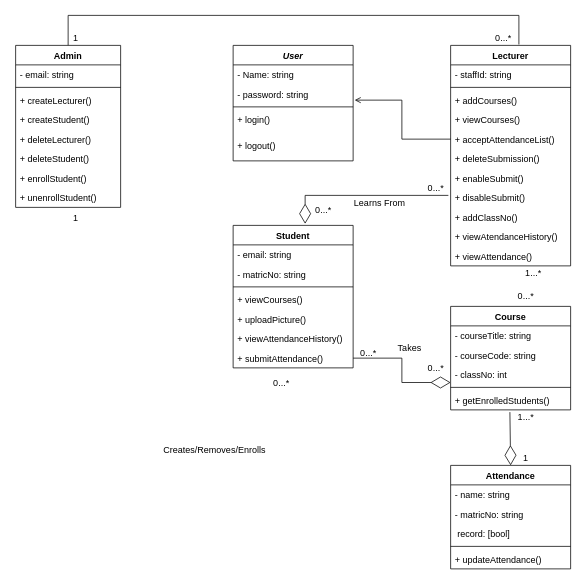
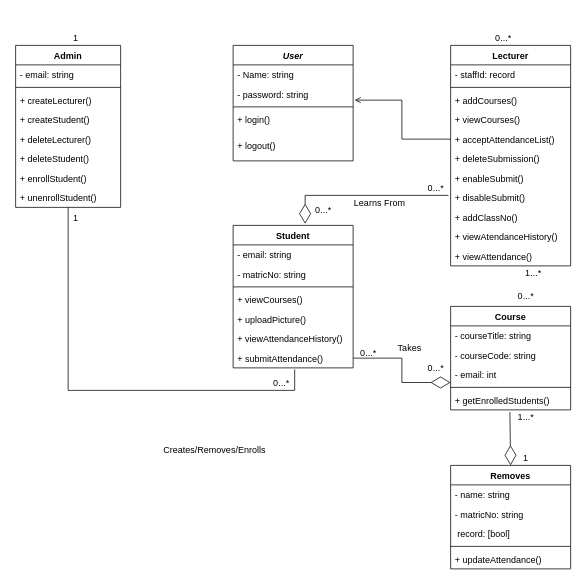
  <mxCell id="0" />
  <mxCell id="1" parent="0" />
  <mxCell id="2" value="User" style="swimlane;fontStyle=3;align=center;verticalAlign=top;childLayout=stackLayout;horizontal=1;startSize=26;horizontalStack=0;resizeParent=1;resizeLast=0;collapsible=1;marginBottom=0;rounded=0;shadow=0;strokeWidth=1;" parent="1" vertex="1"><mxGeometry x="310" y="60" width="160" height="154" as="geometry"><mxRectangle x="230" y="140" width="160" height="26" as="alternateBounds" /></mxGeometry></mxCell>
  <mxCell id="3" value="- Name: string" style="text;align=left;verticalAlign=top;spacingLeft=4;spacingRight=4;overflow=hidden;rotatable=0;points=[[0,0.5],[1,0.5]];portConstraint=eastwest;" parent="2" vertex="1"><mxGeometry y="26" width="160" height="26" as="geometry" /></mxCell>
  <mxCell id="4" value="- password: string" style="text;align=left;verticalAlign=top;spacingLeft=4;spacingRight=4;overflow=hidden;rotatable=0;points=[[0,0.5],[1,0.5]];portConstraint=eastwest;rounded=0;shadow=0;html=0;" parent="2" vertex="1"><mxGeometry y="52" width="160" height="26" as="geometry" /></mxCell>
  <mxCell id="5" value="" style="line;html=1;strokeWidth=1;align=left;verticalAlign=middle;spacingTop=-1;spacingLeft=3;spacingRight=3;rotatable=0;labelPosition=right;points=[];portConstraint=eastwest;" parent="2" vertex="1"><mxGeometry y="78" width="160" height="8" as="geometry" /></mxCell>
  <mxCell id="6" value="+ login()" style="text;align=left;verticalAlign=top;spacingLeft=4;spacingRight=4;overflow=hidden;rotatable=0;points=[[0,0.5],[1,0.5]];portConstraint=eastwest;" parent="2" vertex="1"><mxGeometry y="86" width="160" height="34" as="geometry" /></mxCell>
  <mxCell id="7" value="+ logout()" style="text;align=left;verticalAlign=top;spacingLeft=4;spacingRight=4;overflow=hidden;rotatable=0;points=[[0,0.5],[1,0.5]];portConstraint=eastwest;" parent="2" vertex="1"><mxGeometry y="120" width="160" height="34" as="geometry" /></mxCell>
- <mxCell id="8" style="edgeStyle=elbowEdgeStyle;rounded=0;orthogonalLoop=1;jettySize=auto;html=1;entryX=0.569;entryY=-0.004;entryDx=0;entryDy=0;entryPerimeter=0;endArrow=none;endFill=0;elbow=vertical;" parent="1" source="9" target="27" edge="1"><mxGeometry relative="1" as="geometry"><Array as="points"><mxPoint x="390" y="20" /></Array></mxGeometry></mxCell>
  <mxCell id="9" value="Admin" style="swimlane;fontStyle=1;align=center;verticalAlign=top;childLayout=stackLayout;horizontal=1;startSize=26;horizontalStack=0;resizeParent=1;resizeLast=0;collapsible=1;marginBottom=0;rounded=0;shadow=0;strokeWidth=1;" parent="1" vertex="1"><mxGeometry x="20" y="60" width="140" height="216" as="geometry"><mxRectangle x="130" y="380" width="160" height="26" as="alternateBounds" /></mxGeometry></mxCell>
  <mxCell id="10" value="- email: string" style="text;align=left;verticalAlign=top;spacingLeft=4;spacingRight=4;overflow=hidden;rotatable=0;points=[[0,0.5],[1,0.5]];portConstraint=eastwest;" parent="9" vertex="1"><mxGeometry y="26" width="140" height="26" as="geometry" /></mxCell>
  <mxCell id="11" value="" style="line;html=1;strokeWidth=1;align=left;verticalAlign=middle;spacingTop=-1;spacingLeft=3;spacingRight=3;rotatable=0;labelPosition=right;points=[];portConstraint=eastwest;" parent="9" vertex="1"><mxGeometry y="52" width="140" height="8" as="geometry" /></mxCell>
  <mxCell id="12" value="+ createLecturer()" style="text;align=left;verticalAlign=top;spacingLeft=4;spacingRight=4;overflow=hidden;rotatable=0;points=[[0,0.5],[1,0.5]];portConstraint=eastwest;" parent="9" vertex="1"><mxGeometry y="60" width="140" height="26" as="geometry" /></mxCell>
  <mxCell id="13" value="+ createStudent()" style="text;align=left;verticalAlign=top;spacingLeft=4;spacingRight=4;overflow=hidden;rotatable=0;points=[[0,0.5],[1,0.5]];portConstraint=eastwest;" parent="9" vertex="1"><mxGeometry y="86" width="140" height="26" as="geometry" /></mxCell>
  <mxCell id="14" value="+ deleteLecturer()" style="text;align=left;verticalAlign=top;spacingLeft=4;spacingRight=4;overflow=hidden;rotatable=0;points=[[0,0.5],[1,0.5]];portConstraint=eastwest;" parent="9" vertex="1"><mxGeometry y="112" width="140" height="26" as="geometry" /></mxCell>
  <mxCell id="15" value="+ deleteStudent()" style="text;align=left;verticalAlign=top;spacingLeft=4;spacingRight=4;overflow=hidden;rotatable=0;points=[[0,0.5],[1,0.5]];portConstraint=eastwest;" parent="9" vertex="1"><mxGeometry y="138" width="140" height="26" as="geometry" /></mxCell>
  <mxCell id="16" value="+ enrollStudent()" style="text;align=left;verticalAlign=top;spacingLeft=4;spacingRight=4;overflow=hidden;rotatable=0;points=[[0,0.5],[1,0.5]];portConstraint=eastwest;" parent="9" vertex="1"><mxGeometry y="164" width="140" height="26" as="geometry" /></mxCell>
  <mxCell id="17" value="+ unenrollStudent()" style="text;align=left;verticalAlign=top;spacingLeft=4;spacingRight=4;overflow=hidden;rotatable=0;points=[[0,0.5],[1,0.5]];portConstraint=eastwest;" parent="9" vertex="1"><mxGeometry y="190" width="140" height="26" as="geometry" /></mxCell>
  <mxCell id="18" value="" style="endArrow=open;shadow=0;strokeWidth=1;rounded=0;endFill=1;edgeStyle=elbowEdgeStyle;elbow=vertical;" parent="1" source="2" edge="1"><mxGeometry x="0.5" y="41" relative="1" as="geometry"><mxPoint x="340" y="132" as="sourcePoint" /><mxPoint x="468" y="129" as="targetPoint" /><mxPoint x="-40" y="32" as="offset" /></mxGeometry></mxCell>
  <mxCell id="19" value="Student" style="swimlane;fontStyle=1;align=center;verticalAlign=top;childLayout=stackLayout;horizontal=1;startSize=26;horizontalStack=0;resizeParent=1;resizeParentMax=0;resizeLast=0;collapsible=1;marginBottom=0;" parent="1" vertex="1"><mxGeometry x="310" y="300" width="160" height="190" as="geometry" /></mxCell>
  <mxCell id="20" value="- email: string" style="text;strokeColor=none;fillColor=none;align=left;verticalAlign=top;spacingLeft=4;spacingRight=4;overflow=hidden;rotatable=0;points=[[0,0.5],[1,0.5]];portConstraint=eastwest;" parent="19" vertex="1"><mxGeometry y="26" width="160" height="26" as="geometry" /></mxCell>
  <mxCell id="21" value="- matricNo: string" style="text;strokeColor=none;fillColor=none;align=left;verticalAlign=top;spacingLeft=4;spacingRight=4;overflow=hidden;rotatable=0;points=[[0,0.5],[1,0.5]];portConstraint=eastwest;" parent="19" vertex="1"><mxGeometry y="52" width="160" height="26" as="geometry" /></mxCell>
  <mxCell id="22" value="" style="line;strokeWidth=1;fillColor=none;align=left;verticalAlign=middle;spacingTop=-1;spacingLeft=3;spacingRight=3;rotatable=0;labelPosition=right;points=[];portConstraint=eastwest;" parent="19" vertex="1"><mxGeometry y="78" width="160" height="8" as="geometry" /></mxCell>
  <mxCell id="23" value="+ viewCourses()" style="text;strokeColor=none;fillColor=none;align=left;verticalAlign=top;spacingLeft=4;spacingRight=4;overflow=hidden;rotatable=0;points=[[0,0.5],[1,0.5]];portConstraint=eastwest;" parent="19" vertex="1"><mxGeometry y="86" width="160" height="26" as="geometry" /></mxCell>
  <mxCell id="24" value="+ uploadPicture()" style="text;strokeColor=none;fillColor=none;align=left;verticalAlign=top;spacingLeft=4;spacingRight=4;overflow=hidden;rotatable=0;points=[[0,0.5],[1,0.5]];portConstraint=eastwest;" parent="19" vertex="1"><mxGeometry y="112" width="160" height="26" as="geometry" /></mxCell>
  <mxCell id="25" value="+ viewAttendanceHistory()" style="text;strokeColor=none;fillColor=none;align=left;verticalAlign=top;spacingLeft=4;spacingRight=4;overflow=hidden;rotatable=0;points=[[0,0.5],[1,0.5]];portConstraint=eastwest;" parent="19" vertex="1"><mxGeometry y="138" width="160" height="26" as="geometry" /></mxCell>
  <mxCell id="26" value="+ submitAttendance()" style="text;strokeColor=none;fillColor=none;align=left;verticalAlign=top;spacingLeft=4;spacingRight=4;overflow=hidden;rotatable=0;points=[[0,0.5],[1,0.5]];portConstraint=eastwest;" parent="19" vertex="1"><mxGeometry y="164" width="160" height="26" as="geometry" /></mxCell>
  <mxCell id="27" value="Lecturer" style="swimlane;fontStyle=1;align=center;verticalAlign=top;childLayout=stackLayout;horizontal=1;startSize=26;horizontalStack=0;resizeParent=1;resizeParentMax=0;resizeLast=0;collapsible=1;marginBottom=0;" parent="1" vertex="1"><mxGeometry x="600" y="60" width="160" height="294" as="geometry" /></mxCell>
- <mxCell id="28" value="- staffId: string" style="text;strokeColor=none;fillColor=none;align=left;verticalAlign=top;spacingLeft=4;spacingRight=4;overflow=hidden;rotatable=0;points=[[0,0.5],[1,0.5]];portConstraint=eastwest;" parent="27" vertex="1"><mxGeometry y="26" width="160" height="26" as="geometry" /></mxCell>
+ <mxCell id="28" value="- staffId: record" style="text;strokeColor=none;fillColor=none;align=left;verticalAlign=top;spacingLeft=4;spacingRight=4;overflow=hidden;rotatable=0;points=[[0,0.5],[1,0.5]];portConstraint=eastwest;" parent="27" vertex="1"><mxGeometry y="26" width="160" height="26" as="geometry" /></mxCell>
  <mxCell id="29" value="" style="line;strokeWidth=1;fillColor=none;align=left;verticalAlign=middle;spacingTop=-1;spacingLeft=3;spacingRight=3;rotatable=0;labelPosition=right;points=[];portConstraint=eastwest;" parent="27" vertex="1"><mxGeometry y="52" width="160" height="8" as="geometry" /></mxCell>
  <mxCell id="30" value="+ addCourses()" style="text;strokeColor=none;fillColor=none;align=left;verticalAlign=top;spacingLeft=4;spacingRight=4;overflow=hidden;rotatable=0;points=[[0,0.5],[1,0.5]];portConstraint=eastwest;" parent="27" vertex="1"><mxGeometry y="60" width="160" height="26" as="geometry" /></mxCell>
  <mxCell id="31" value="+ viewCourses()" style="text;strokeColor=none;fillColor=none;align=left;verticalAlign=top;spacingLeft=4;spacingRight=4;overflow=hidden;rotatable=0;points=[[0,0.5],[1,0.5]];portConstraint=eastwest;" parent="27" vertex="1"><mxGeometry y="86" width="160" height="26" as="geometry" /></mxCell>
  <mxCell id="32" value="+ acceptAttendanceList()" style="text;strokeColor=none;fillColor=none;align=left;verticalAlign=top;spacingLeft=4;spacingRight=4;overflow=hidden;rotatable=0;points=[[0,0.5],[1,0.5]];portConstraint=eastwest;" parent="27" vertex="1"><mxGeometry y="112" width="160" height="26" as="geometry" /></mxCell>
  <mxCell id="33" value="+ deleteSubmission()" style="text;strokeColor=none;fillColor=none;align=left;verticalAlign=top;spacingLeft=4;spacingRight=4;overflow=hidden;rotatable=0;points=[[0,0.5],[1,0.5]];portConstraint=eastwest;" parent="27" vertex="1"><mxGeometry y="138" width="160" height="26" as="geometry" /></mxCell>
  <mxCell id="34" value="+ enableSubmit()" style="text;strokeColor=none;fillColor=none;align=left;verticalAlign=top;spacingLeft=4;spacingRight=4;overflow=hidden;rotatable=0;points=[[0,0.5],[1,0.5]];portConstraint=eastwest;" parent="27" vertex="1"><mxGeometry y="164" width="160" height="26" as="geometry" /></mxCell>
  <mxCell id="35" value="+ disableSubmit()" style="text;strokeColor=none;fillColor=none;align=left;verticalAlign=top;spacingLeft=4;spacingRight=4;overflow=hidden;rotatable=0;points=[[0,0.5],[1,0.5]];portConstraint=eastwest;" parent="27" vertex="1"><mxGeometry y="190" width="160" height="26" as="geometry" /></mxCell>
  <mxCell id="36" value="+ addClassNo()" style="text;strokeColor=none;fillColor=none;align=left;verticalAlign=top;spacingLeft=4;spacingRight=4;overflow=hidden;rotatable=0;points=[[0,0.5],[1,0.5]];portConstraint=eastwest;" parent="27" vertex="1"><mxGeometry y="216" width="160" height="26" as="geometry" /></mxCell>
  <mxCell id="37" value="+ viewAtendanceHistory()" style="text;strokeColor=none;fillColor=none;align=left;verticalAlign=top;spacingLeft=4;spacingRight=4;overflow=hidden;rotatable=0;points=[[0,0.5],[1,0.5]];portConstraint=eastwest;" parent="27" vertex="1"><mxGeometry y="242" width="160" height="26" as="geometry" /></mxCell>
  <mxCell id="38" value="+ viewAttendance()" style="text;strokeColor=none;fillColor=none;align=left;verticalAlign=top;spacingLeft=4;spacingRight=4;overflow=hidden;rotatable=0;points=[[0,0.5],[1,0.5]];portConstraint=eastwest;" parent="27" vertex="1"><mxGeometry y="268" width="160" height="26" as="geometry" /></mxCell>
  <mxCell id="39" value="Course" style="swimlane;fontStyle=1;align=center;verticalAlign=top;childLayout=stackLayout;horizontal=1;startSize=26;horizontalStack=0;resizeParent=1;resizeParentMax=0;resizeLast=0;collapsible=1;marginBottom=0;html=0;" parent="1" vertex="1"><mxGeometry x="600" y="408" width="160" height="138" as="geometry" /></mxCell>
  <mxCell id="40" value="- courseTitle: string" style="text;strokeColor=none;fillColor=none;align=left;verticalAlign=top;spacingLeft=4;spacingRight=4;overflow=hidden;rotatable=0;points=[[0,0.5],[1,0.5]];portConstraint=eastwest;html=0;" parent="39" vertex="1"><mxGeometry y="26" width="160" height="26" as="geometry" /></mxCell>
  <mxCell id="41" value="- courseCode: string" style="text;strokeColor=none;fillColor=none;align=left;verticalAlign=top;spacingLeft=4;spacingRight=4;overflow=hidden;rotatable=0;points=[[0,0.5],[1,0.5]];portConstraint=eastwest;html=0;" parent="39" vertex="1"><mxGeometry y="52" width="160" height="26" as="geometry" /></mxCell>
- <mxCell id="42" value="- classNo: int" style="text;strokeColor=none;fillColor=none;align=left;verticalAlign=top;spacingLeft=4;spacingRight=4;overflow=hidden;rotatable=0;points=[[0,0.5],[1,0.5]];portConstraint=eastwest;html=0;" parent="39" vertex="1"><mxGeometry y="78" width="160" height="26" as="geometry" /></mxCell>
+ <mxCell id="42" value="- email: int" style="text;strokeColor=none;fillColor=none;align=left;verticalAlign=top;spacingLeft=4;spacingRight=4;overflow=hidden;rotatable=0;points=[[0,0.5],[1,0.5]];portConstraint=eastwest;html=0;" parent="39" vertex="1"><mxGeometry y="78" width="160" height="26" as="geometry" /></mxCell>
  <mxCell id="43" value="" style="line;strokeWidth=1;fillColor=none;align=left;verticalAlign=middle;spacingTop=-1;spacingLeft=3;spacingRight=3;rotatable=0;labelPosition=right;points=[];portConstraint=eastwest;html=0;" parent="39" vertex="1"><mxGeometry y="104" width="160" height="8" as="geometry" /></mxCell>
  <mxCell id="44" value="+ getEnrolledStudents()" style="text;strokeColor=none;fillColor=none;align=left;verticalAlign=top;spacingLeft=4;spacingRight=4;overflow=hidden;rotatable=0;points=[[0,0.5],[1,0.5]];portConstraint=eastwest;html=0;" parent="39" vertex="1"><mxGeometry y="112" width="160" height="26" as="geometry" /></mxCell>
  <mxCell id="45" value="Takes" style="text;html=1;align=center;verticalAlign=middle;resizable=0;points=[];autosize=1;strokeColor=none;fillColor=none;" parent="1" vertex="1"><mxGeometry x="520" y="454" width="50" height="20" as="geometry" /></mxCell>
  <mxCell id="46" style="edgeStyle=orthogonalEdgeStyle;rounded=0;orthogonalLoop=1;jettySize=auto;html=1;entryX=1.013;entryY=0.808;entryDx=0;entryDy=0;entryPerimeter=0;endArrow=open;endFill=0;elbow=vertical;" parent="1" source="32" target="4" edge="1"><mxGeometry relative="1" as="geometry" /></mxCell>
  <mxCell id="47" value="0...*" style="text;html=1;align=center;verticalAlign=middle;resizable=0;points=[];autosize=1;strokeColor=none;fillColor=none;" parent="1" vertex="1"><mxGeometry x="560" y="480" width="40" height="20" as="geometry" /></mxCell>
  <mxCell id="48" value="1...*" style="text;html=1;align=center;verticalAlign=middle;resizable=0;points=[];autosize=1;strokeColor=none;fillColor=none;" parent="1" vertex="1"><mxGeometry x="690" y="354" width="40" height="20" as="geometry" /></mxCell>
  <mxCell id="49" value="0...*" style="text;html=1;align=center;verticalAlign=middle;resizable=0;points=[];autosize=1;strokeColor=none;fillColor=none;" parent="1" vertex="1"><mxGeometry x="680" y="385" width="40" height="20" as="geometry" /></mxCell>
  <mxCell id="50" value="0...*" style="text;html=1;align=center;verticalAlign=middle;resizable=0;points=[];autosize=1;strokeColor=none;fillColor=none;" parent="1" vertex="1"><mxGeometry x="560" y="240" width="40" height="20" as="geometry" /></mxCell>
  <mxCell id="51" value="Learns From" style="text;html=1;align=center;verticalAlign=middle;resizable=0;points=[];autosize=1;strokeColor=none;fillColor=none;" parent="1" vertex="1"><mxGeometry x="465" y="260" width="80" height="20" as="geometry" /></mxCell>
+ <mxCell id="52" style="edgeStyle=elbowEdgeStyle;rounded=0;orthogonalLoop=1;jettySize=auto;elbow=vertical;html=1;entryX=0.513;entryY=1.077;entryDx=0;entryDy=0;entryPerimeter=0;endArrow=none;endFill=0;" parent="1" source="17" target="26" edge="1"><mxGeometry relative="1" as="geometry"><Array as="points"><mxPoint x="400" y="520" /></Array></mxGeometry></mxCell>
  <mxCell id="53" value="1" style="text;html=1;align=center;verticalAlign=middle;resizable=0;points=[];autosize=1;strokeColor=none;fillColor=none;" parent="1" vertex="1"><mxGeometry x="90" y="280" width="20" height="20" as="geometry" /></mxCell>
  <mxCell id="54" value="Creates/Removes/Enrolls" style="text;html=1;align=center;verticalAlign=middle;resizable=0;points=[];autosize=1;strokeColor=none;fillColor=none;" parent="1" vertex="1"><mxGeometry x="210" y="590" width="150" height="20" as="geometry" /></mxCell>
  <mxCell id="55" value="1" style="text;html=1;align=center;verticalAlign=middle;resizable=0;points=[];autosize=1;strokeColor=none;fillColor=none;" parent="1" vertex="1"><mxGeometry x="90" y="40" width="20" height="20" as="geometry" /></mxCell>
  <mxCell id="56" value="0...*" style="text;html=1;align=center;verticalAlign=middle;resizable=0;points=[];autosize=1;strokeColor=none;fillColor=none;" parent="1" vertex="1"><mxGeometry x="650" y="40" width="40" height="20" as="geometry" /></mxCell>
  <mxCell id="57" value="0...*" style="text;html=1;align=center;verticalAlign=middle;resizable=0;points=[];autosize=1;strokeColor=none;fillColor=none;" parent="1" vertex="1"><mxGeometry x="354" y="500" width="40" height="20" as="geometry" /></mxCell>
- <mxCell id="58" value="Attendance" style="swimlane;fontStyle=1;align=center;verticalAlign=top;childLayout=stackLayout;horizontal=1;startSize=26;horizontalStack=0;resizeParent=1;resizeParentMax=0;resizeLast=0;collapsible=1;marginBottom=0;" parent="1" vertex="1"><mxGeometry x="600" y="620" width="160" height="138" as="geometry" /></mxCell>
+ <mxCell id="58" value="Removes" style="swimlane;fontStyle=1;align=center;verticalAlign=top;childLayout=stackLayout;horizontal=1;startSize=26;horizontalStack=0;resizeParent=1;resizeParentMax=0;resizeLast=0;collapsible=1;marginBottom=0;" parent="1" vertex="1"><mxGeometry x="600" y="620" width="160" height="138" as="geometry" /></mxCell>
  <mxCell id="59" value="- name: string" style="text;strokeColor=none;fillColor=none;align=left;verticalAlign=top;spacingLeft=4;spacingRight=4;overflow=hidden;rotatable=0;points=[[0,0.5],[1,0.5]];portConstraint=eastwest;" parent="58" vertex="1"><mxGeometry y="26" width="160" height="26" as="geometry" /></mxCell>
  <mxCell id="60" value="- matricNo: string" style="text;strokeColor=none;fillColor=none;align=left;verticalAlign=top;spacingLeft=4;spacingRight=4;overflow=hidden;rotatable=0;points=[[0,0.5],[1,0.5]];portConstraint=eastwest;" parent="58" vertex="1"><mxGeometry y="52" width="160" height="26" as="geometry" /></mxCell>
  <mxCell id="61" value=" record: [bool]" style="text;strokeColor=none;fillColor=none;align=left;verticalAlign=top;spacingLeft=4;spacingRight=4;overflow=hidden;rotatable=0;points=[[0,0.5],[1,0.5]];portConstraint=eastwest;" parent="58" vertex="1"><mxGeometry y="78" width="160" height="26" as="geometry" /></mxCell>
  <mxCell id="62" value="" style="line;strokeWidth=1;fillColor=none;align=left;verticalAlign=middle;spacingTop=-1;spacingLeft=3;spacingRight=3;rotatable=0;labelPosition=right;points=[];portConstraint=eastwest;" parent="58" vertex="1"><mxGeometry y="104" width="160" height="8" as="geometry" /></mxCell>
  <mxCell id="63" value="+ updateAttendance()" style="text;strokeColor=none;fillColor=none;align=left;verticalAlign=top;spacingLeft=4;spacingRight=4;overflow=hidden;rotatable=0;points=[[0,0.5],[1,0.5]];portConstraint=eastwest;" parent="58" vertex="1"><mxGeometry y="112" width="160" height="26" as="geometry" /></mxCell>
  <mxCell id="64" value="" style="endArrow=diamondThin;endFill=0;endSize=24;html=1;rounded=0;exitX=0.494;exitY=1.115;exitDx=0;exitDy=0;exitPerimeter=0;entryX=0.5;entryY=0;entryDx=0;entryDy=0;" parent="1" source="44" target="58" edge="1"><mxGeometry width="160" relative="1" as="geometry"><mxPoint x="300" y="590" as="sourcePoint" /><mxPoint x="460" y="590" as="targetPoint" /></mxGeometry></mxCell>
  <mxCell id="65" value="1...*" style="text;html=1;align=center;verticalAlign=middle;resizable=0;points=[];autosize=1;strokeColor=none;fillColor=none;" parent="1" vertex="1"><mxGeometry x="680" y="546" width="40" height="20" as="geometry" /></mxCell>
  <mxCell id="66" value="1" style="text;html=1;align=center;verticalAlign=middle;resizable=0;points=[];autosize=1;strokeColor=none;fillColor=none;" parent="1" vertex="1"><mxGeometry x="690" y="600" width="20" height="20" as="geometry" /></mxCell>
  <mxCell id="67" value="" style="endArrow=diamondThin;endFill=0;endSize=24;html=1;rounded=0;entryX=0.6;entryY=-0.011;entryDx=0;entryDy=0;entryPerimeter=0;edgeStyle=elbowEdgeStyle;" parent="1" target="19" edge="1"><mxGeometry width="160" relative="1" as="geometry"><mxPoint x="597" y="260" as="sourcePoint" /><mxPoint x="460" y="190" as="targetPoint" /><Array as="points"><mxPoint x="406" y="260" /></Array></mxGeometry></mxCell>
  <mxCell id="68" value="" style="endArrow=diamondThin;endFill=0;endSize=24;html=1;rounded=0;exitX=1;exitY=0.5;exitDx=0;exitDy=0;edgeStyle=elbowEdgeStyle;" parent="1" source="26" edge="1"><mxGeometry width="160" relative="1" as="geometry"><mxPoint x="440" y="509.5" as="sourcePoint" /><mxPoint x="600" y="509.5" as="targetPoint" /></mxGeometry></mxCell>
  <mxCell id="69" value="0...*" style="text;html=1;align=center;verticalAlign=middle;resizable=0;points=[];autosize=1;strokeColor=none;fillColor=none;" parent="1" vertex="1"><mxGeometry x="410" y="270" width="40" height="20" as="geometry" /></mxCell>
  <mxCell id="70" value="0...*" style="text;html=1;align=center;verticalAlign=middle;resizable=0;points=[];autosize=1;strokeColor=none;fillColor=none;" parent="1" vertex="1"><mxGeometry x="470" y="460" width="40" height="20" as="geometry" /></mxCell>
